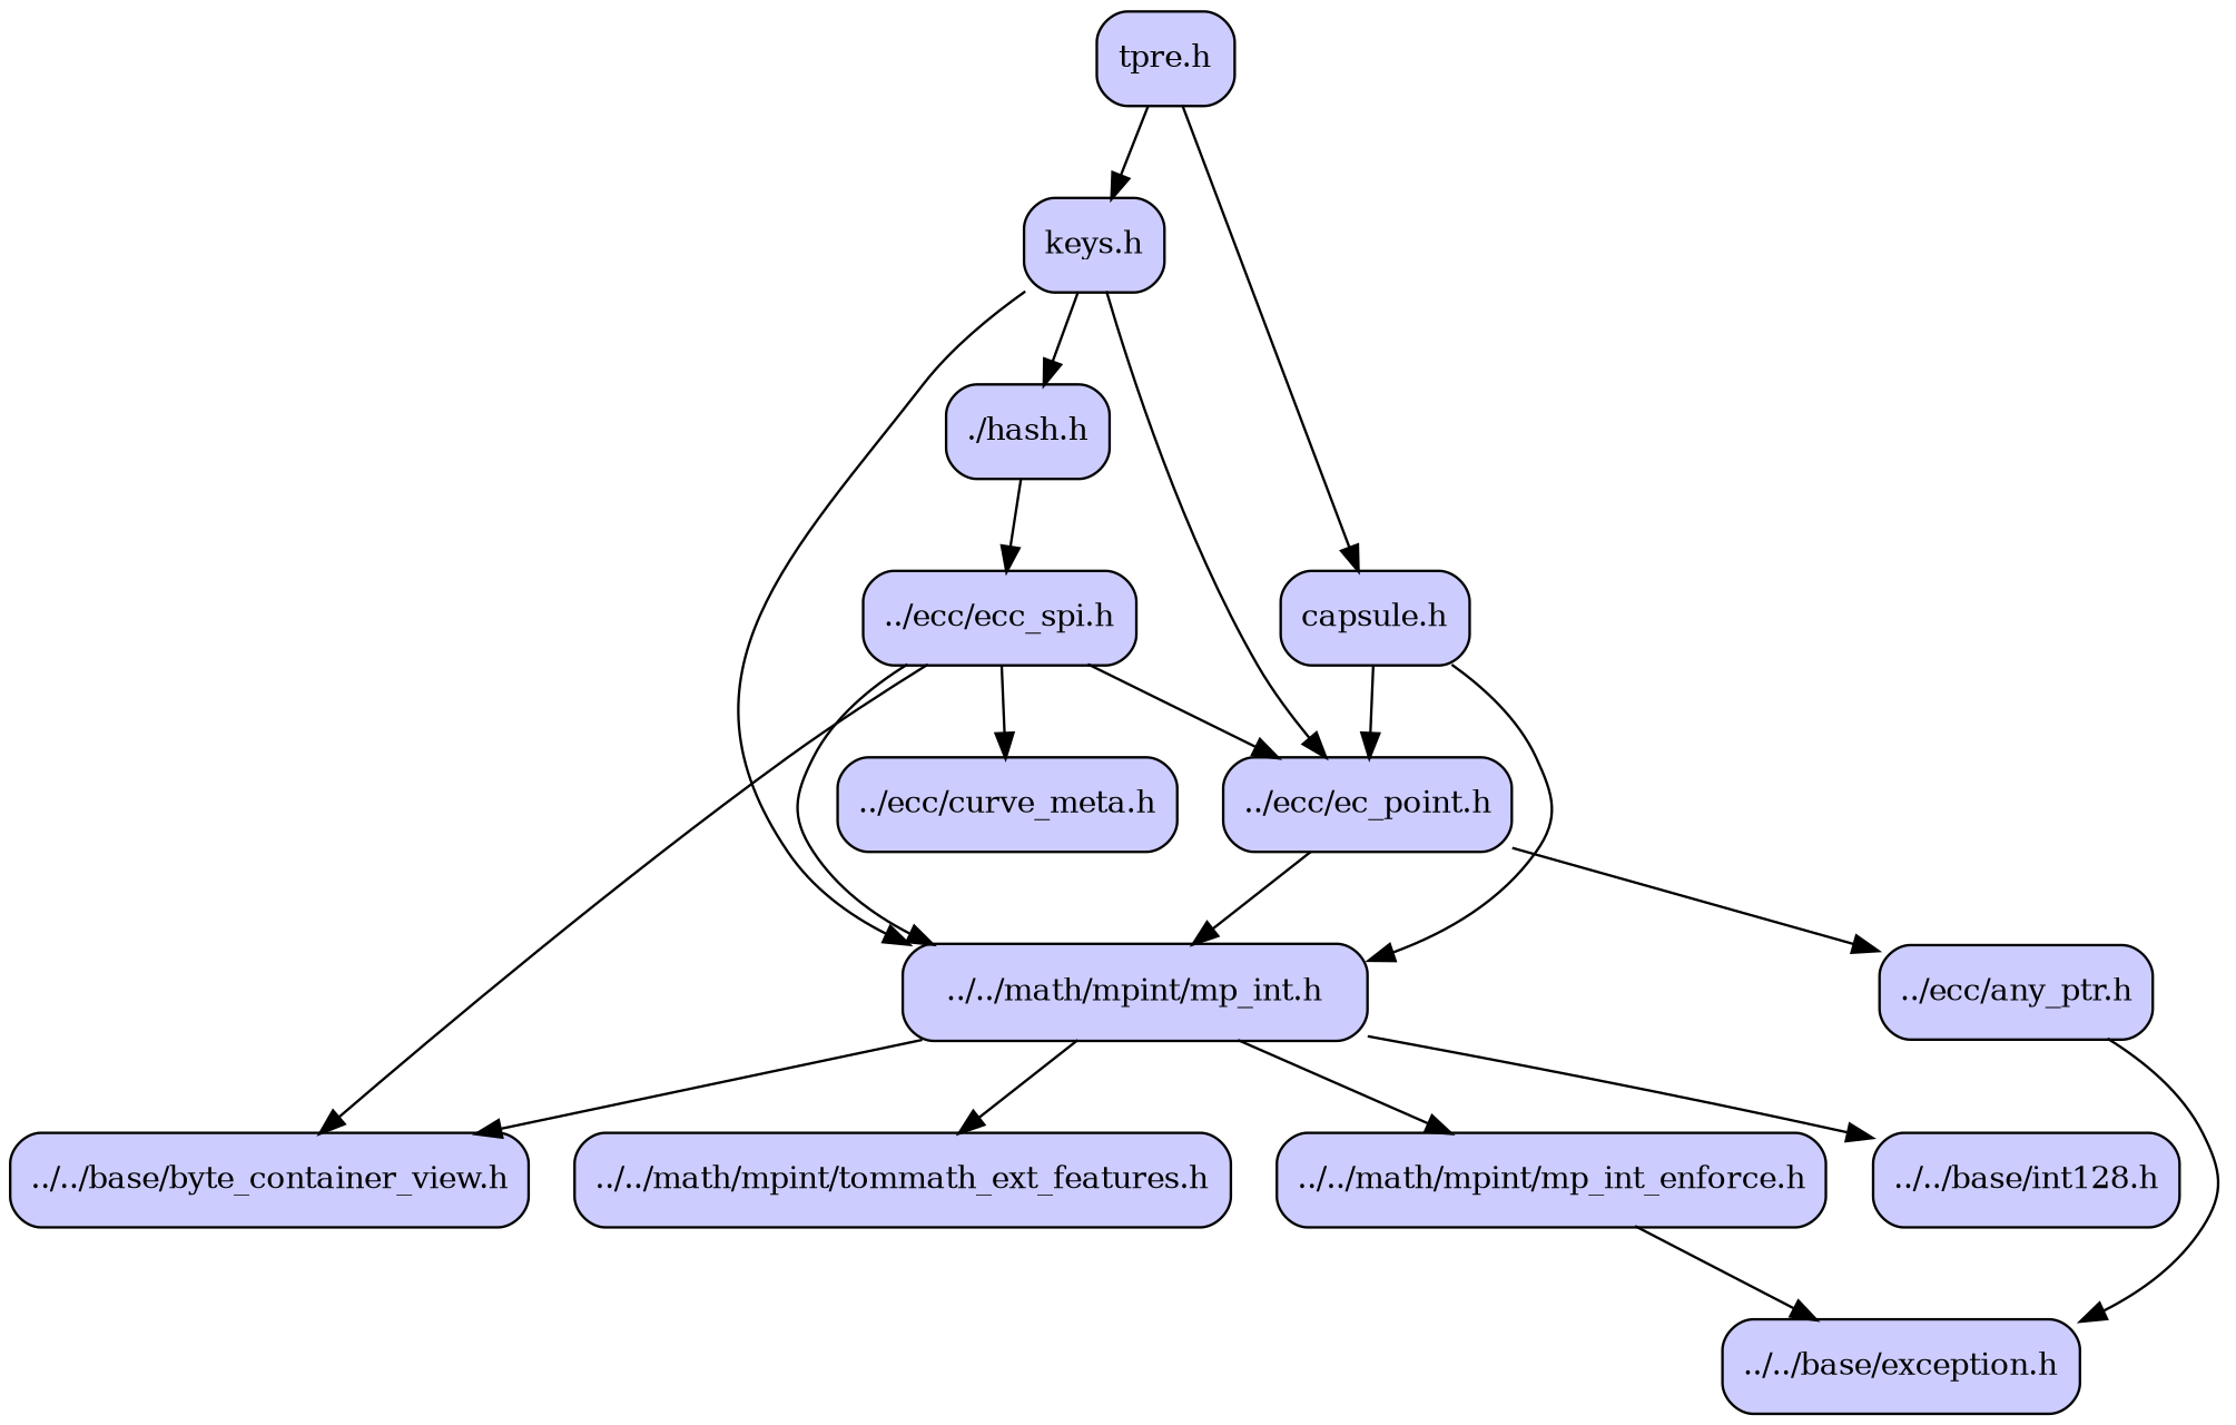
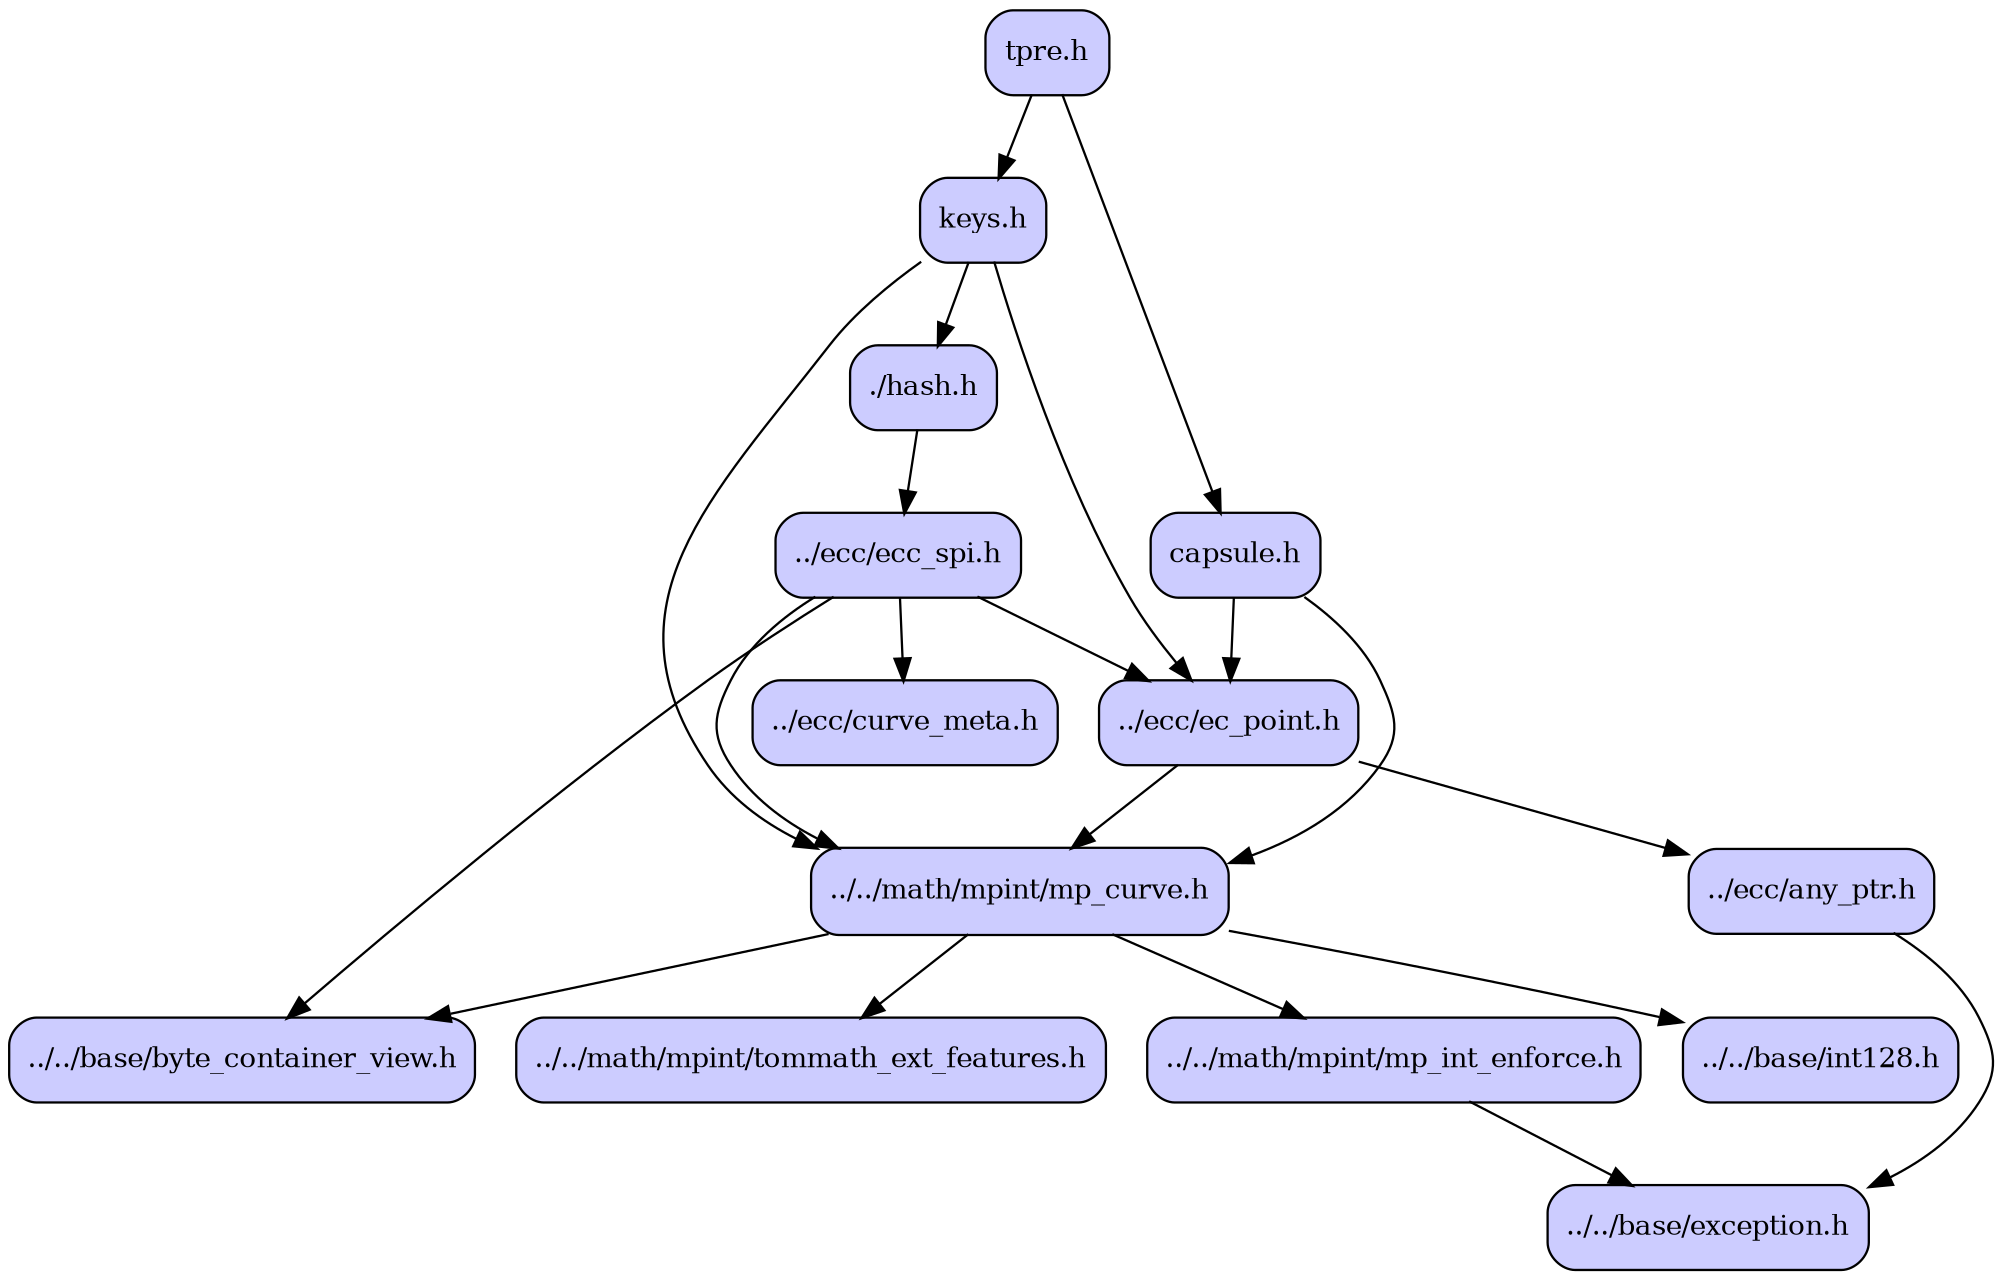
  digraph {
    splines=true
    node [fillcolor="#ccccff" fontsize=12 shape=Mrecord style=filled]
    n1 [label="../../base/byte_container_view.h"]
    n2 [label="../../base/exception.h"]
    n3 [label="../../base/int128.h"]
-   n4 [label="../../math/mpint/mp_int.h"]
+   n4 [label="../../math/mpint/mp_curve.h"]
    n5 [label="../../math/mpint/mp_int_enforce.h"]
    n6 [label="../../math/mpint/tommath_ext_features.h"]
    n7 [label="../ecc/any_ptr.h"]
    n8 [label="../ecc/curve_meta.h"]
    n9 [label="../ecc/ec_point.h"]
    n10 [label="../ecc/ecc_spi.h"]
    n11 [label="./hash.h"]
    n12 [label="capsule.h"]
    n13 [label="keys.h"]
    n14 [label="tpre.h"]
    n4 -> n1
    n4 -> n3
    n4 -> n5
    n4 -> n6
    n5 -> n2
    n7 -> n2
    n9 -> n4
    n9 -> n7
    n10 -> n1
    n10 -> n4
    n10 -> n8
    n10 -> n9
    n11 -> n10
    n12 -> n4
    n12 -> n9
    n13 -> n4
    n13 -> n9
    n13 -> n11
    n14 -> n12
    n14 -> n13
  }
